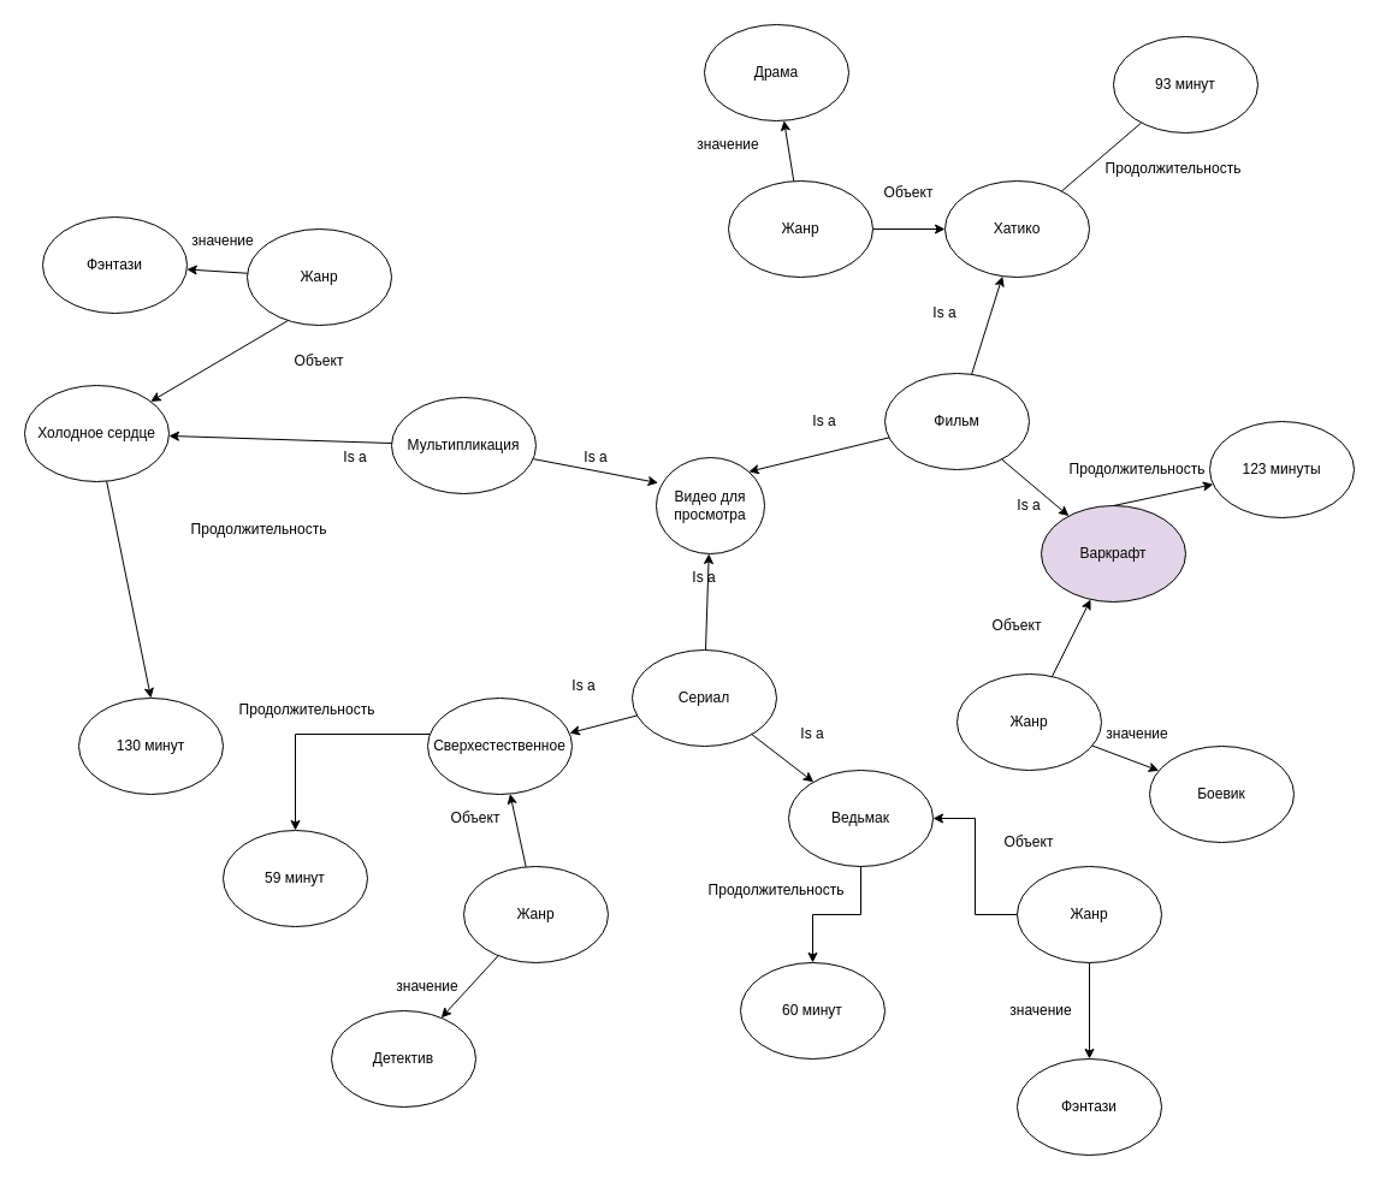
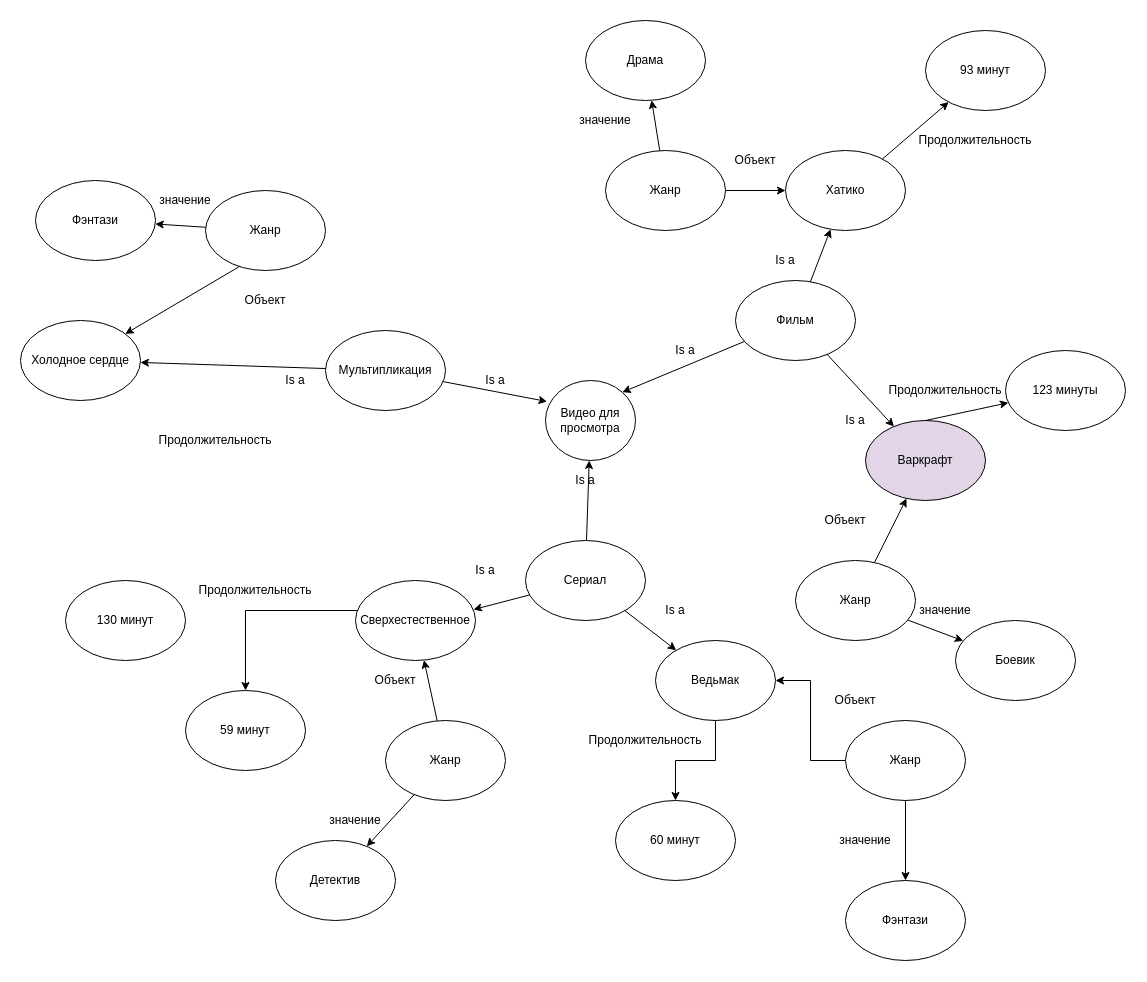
  <mxCell id="0" />
  <mxCell id="1" parent="0" />
  <mxCell id="2" value="Видео для просмотра" style="ellipse;whiteSpace=wrap;html=1;" vertex="1" parent="1"><mxGeometry x="545" y="380" width="90" height="80" as="geometry" /></mxCell>
  <mxCell id="3" value="" style="endArrow=classic;html=1;" edge="1" parent="1" source="4" target="2"><mxGeometry width="50" height="50" relative="1" as="geometry"><mxPoint x="535" y="560" as="sourcePoint" /><mxPoint x="595" y="480" as="targetPoint" /></mxGeometry></mxCell>
  <mxCell id="4" value="Сериал" style="ellipse;whiteSpace=wrap;html=1;" vertex="1" parent="1"><mxGeometry x="525" y="540" width="120" height="80" as="geometry" /></mxCell>
  <mxCell id="5" value="" style="endArrow=classic;html=1;entryX=0.017;entryY=0.263;entryDx=0;entryDy=0;entryPerimeter=0;" edge="1" parent="1" source="6" target="2"><mxGeometry width="50" height="50" relative="1" as="geometry"><mxPoint x="415" y="360" as="sourcePoint" /><mxPoint x="385" y="310" as="targetPoint" /></mxGeometry></mxCell>
  <mxCell id="6" value="Мультипликация" style="ellipse;whiteSpace=wrap;html=1;" vertex="1" parent="1"><mxGeometry x="325" y="330" width="120" height="80" as="geometry" /></mxCell>
  <mxCell id="7" value="" style="endArrow=classic;html=1;entryX=1;entryY=0;entryDx=0;entryDy=0;" edge="1" parent="1" source="8" target="2"><mxGeometry width="50" height="50" relative="1" as="geometry"><mxPoint x="705" y="310" as="sourcePoint" /><mxPoint x="755" y="260" as="targetPoint" /></mxGeometry></mxCell>
- <mxCell id="8" value="Фильм" style="ellipse;whiteSpace=wrap;html=1;" vertex="1" parent="1"><mxGeometry x="735" y="310" width="120" height="80" as="geometry" /></mxCell>
+ <mxCell id="8" value="Фильм" style="ellipse;whiteSpace=wrap;html=1;" vertex="1" parent="1"><mxGeometry x="735" y="280" width="120" height="80" as="geometry" /></mxCell>
  <mxCell id="9" value="" style="endArrow=classic;html=1;" edge="1" parent="1" source="6" target="10"><mxGeometry width="50" height="50" relative="1" as="geometry"><mxPoint x="315" y="280" as="sourcePoint" /><mxPoint x="245" y="360" as="targetPoint" /></mxGeometry></mxCell>
  <mxCell id="10" value="Холодное сердце" style="ellipse;whiteSpace=wrap;html=1;" vertex="1" parent="1"><mxGeometry x="20" y="320" width="120" height="80" as="geometry" /></mxCell>
  <mxCell id="11" value="Жанр" style="ellipse;whiteSpace=wrap;html=1;" vertex="1" parent="1"><mxGeometry x="205" y="190" width="120" height="80" as="geometry" /></mxCell>
  <mxCell id="12" value="" style="endArrow=classic;html=1;exitX=0.283;exitY=0.95;exitDx=0;exitDy=0;exitPerimeter=0;" edge="1" parent="1" source="11" target="10"><mxGeometry width="50" height="50" relative="1" as="geometry"><mxPoint x="145" y="280" as="sourcePoint" /><mxPoint x="195" y="230" as="targetPoint" /></mxGeometry></mxCell>
  <mxCell id="13" value="" style="endArrow=classic;html=1;" edge="1" parent="1" source="11" target="14"><mxGeometry width="50" height="50" relative="1" as="geometry"><mxPoint x="135" y="250" as="sourcePoint" /><mxPoint x="85" y="220" as="targetPoint" /></mxGeometry></mxCell>
  <mxCell id="14" value="Фэнтази" style="ellipse;whiteSpace=wrap;html=1;" vertex="1" parent="1"><mxGeometry x="35" y="180" width="120" height="80" as="geometry" /></mxCell>
  <mxCell id="15" value="" style="endArrow=classic;html=1;" edge="1" parent="1" source="8" target="17"><mxGeometry width="50" height="50" relative="1" as="geometry"><mxPoint x="825" y="250" as="sourcePoint" /><mxPoint x="845" y="200" as="targetPoint" /></mxGeometry></mxCell>
  <mxCell id="16" value="" style="endArrow=classic;html=1;" edge="1" parent="1" source="8" target="31"><mxGeometry width="50" height="50" relative="1" as="geometry"><mxPoint x="925" y="430" as="sourcePoint" /><mxPoint x="965" y="430" as="targetPoint" /></mxGeometry></mxCell>
  <mxCell id="17" value="Хатико" style="ellipse;whiteSpace=wrap;html=1;" vertex="1" parent="1"><mxGeometry x="785" y="150" width="120" height="80" as="geometry" /></mxCell>
  <mxCell id="18" value="" style="endArrow=classic;html=1;" edge="1" parent="1" source="19" target="17"><mxGeometry width="50" height="50" relative="1" as="geometry"><mxPoint x="792" y="110" as="sourcePoint" /><mxPoint x="745" y="140" as="targetPoint" /></mxGeometry></mxCell>
  <mxCell id="19" value="Жанр" style="ellipse;whiteSpace=wrap;html=1;" vertex="1" parent="1"><mxGeometry x="605" y="150" width="120" height="80" as="geometry" /></mxCell>
  <mxCell id="20" value="Драма" style="ellipse;whiteSpace=wrap;html=1;" vertex="1" parent="1"><mxGeometry x="585" y="20" width="120" height="80" as="geometry" /></mxCell>
  <mxCell id="21" value="" style="endArrow=classic;html=1;" edge="1" parent="1" source="19" target="20"><mxGeometry width="50" height="50" relative="1" as="geometry"><mxPoint x="605" y="160" as="sourcePoint" /><mxPoint x="655" y="110" as="targetPoint" /></mxGeometry></mxCell>
  <mxCell id="22" value="Is a" style="text;html=1;strokeColor=none;fillColor=none;align=center;verticalAlign=middle;whiteSpace=wrap;rounded=0;" vertex="1" parent="1"><mxGeometry x="665" y="340" width="40" height="20" as="geometry" /></mxCell>
  <mxCell id="23" value="Is a" style="text;html=1;strokeColor=none;fillColor=none;align=center;verticalAlign=middle;whiteSpace=wrap;rounded=0;" vertex="1" parent="1"><mxGeometry x="475" y="370" width="40" height="20" as="geometry" /></mxCell>
  <mxCell id="24" value="Is a" style="text;html=1;strokeColor=none;fillColor=none;align=center;verticalAlign=middle;whiteSpace=wrap;rounded=0;" vertex="1" parent="1"><mxGeometry x="565" y="470" width="40" height="20" as="geometry" /></mxCell>
- <mxCell id="25" value="" style="endArrow=classic;html=1;entryX=0.5;entryY=0;entryDx=0;entryDy=0;" edge="1" parent="1" source="10" target="28"><mxGeometry width="50" height="50" relative="1" as="geometry"><mxPoint x="165" y="490" as="sourcePoint" /><mxPoint x="135" y="460" as="targetPoint" /></mxGeometry></mxCell>
  <mxCell id="26" value="Продолжительность" style="text;html=1;strokeColor=none;fillColor=none;align=center;verticalAlign=middle;whiteSpace=wrap;rounded=0;rotation=0;" vertex="1" parent="1"><mxGeometry x="195" y="430" width="40" height="20" as="geometry" /></mxCell>
  <mxCell id="27" value="Продолжительность" style="text;html=1;strokeColor=none;fillColor=none;align=center;verticalAlign=middle;whiteSpace=wrap;rounded=0;rotation=0;" vertex="1" parent="1"><mxGeometry x="955" y="130" width="40" height="20" as="geometry" /></mxCell>
  <mxCell id="28" value="130 минут" style="ellipse;whiteSpace=wrap;html=1;" vertex="1" parent="1"><mxGeometry x="65" y="580" width="120" height="80" as="geometry" /></mxCell>
- <mxCell id="29" value="" style="endArrow=none;html=1;" edge="1" parent="1" source="17" target="30"><mxGeometry width="50" height="50" relative="1" as="geometry"><mxPoint x="855" y="130" as="sourcePoint" /><mxPoint x="905" y="80" as="targetPoint" /></mxGeometry></mxCell>
+ <mxCell id="29" value="" style="endArrow=classic;html=1;" edge="1" parent="1" source="17" target="30"><mxGeometry width="50" height="50" relative="1" as="geometry"><mxPoint x="855" y="130" as="sourcePoint" /><mxPoint x="905" y="80" as="targetPoint" /></mxGeometry></mxCell>
  <mxCell id="30" value="93 минут" style="ellipse;whiteSpace=wrap;html=1;" vertex="1" parent="1"><mxGeometry x="925" y="30" width="120" height="80" as="geometry" /></mxCell>
  <mxCell id="31" value="Варкрафт" style="ellipse;whiteSpace=wrap;html=1;fillColor=#e1d5e7;" vertex="1" parent="1"><mxGeometry x="865" y="420" width="120" height="80" as="geometry" /></mxCell>
  <mxCell id="32" value="" style="endArrow=classic;html=1;" edge="1" parent="1" source="34" target="31"><mxGeometry width="50" height="50" relative="1" as="geometry"><mxPoint x="885" y="580" as="sourcePoint" /><mxPoint x="935" y="530" as="targetPoint" /></mxGeometry></mxCell>
  <mxCell id="33" value="" style="endArrow=classic;html=1;" edge="1" parent="1" source="34" target="35"><mxGeometry width="50" height="50" relative="1" as="geometry"><mxPoint x="935" y="650" as="sourcePoint" /><mxPoint x="985" y="600" as="targetPoint" /></mxGeometry></mxCell>
  <mxCell id="34" value="Жанр" style="ellipse;whiteSpace=wrap;html=1;" vertex="1" parent="1"><mxGeometry x="795" y="560" width="120" height="80" as="geometry" /></mxCell>
  <mxCell id="35" value="Боевик" style="ellipse;whiteSpace=wrap;html=1;" vertex="1" parent="1"><mxGeometry x="955" y="620" width="120" height="80" as="geometry" /></mxCell>
  <mxCell id="36" value="" style="endArrow=classic;html=1;exitX=0.5;exitY=0;exitDx=0;exitDy=0;" edge="1" parent="1" source="31" target="38"><mxGeometry width="50" height="50" relative="1" as="geometry"><mxPoint x="945" y="400" as="sourcePoint" /><mxPoint x="985" y="400" as="targetPoint" /></mxGeometry></mxCell>
  <mxCell id="37" value="Продолжительность" style="text;html=1;strokeColor=none;fillColor=none;align=center;verticalAlign=middle;whiteSpace=wrap;rounded=0;rotation=0;" vertex="1" parent="1"><mxGeometry x="925" y="380" width="40" height="20" as="geometry" /></mxCell>
  <mxCell id="38" value="123 минуты" style="ellipse;whiteSpace=wrap;html=1;" vertex="1" parent="1"><mxGeometry x="1005" y="350" width="120" height="80" as="geometry" /></mxCell>
  <mxCell id="39" value="" style="endArrow=classic;html=1;entryX=0.983;entryY=0.363;entryDx=0;entryDy=0;entryPerimeter=0;" edge="1" parent="1" source="4" target="41"><mxGeometry width="50" height="50" relative="1" as="geometry"><mxPoint x="395" y="670" as="sourcePoint" /><mxPoint x="445" y="596" as="targetPoint" /></mxGeometry></mxCell>
  <mxCell id="40" value="" style="edgeStyle=orthogonalEdgeStyle;rounded=0;orthogonalLoop=1;jettySize=auto;html=1;" edge="1" parent="1" source="41" target="42"><mxGeometry relative="1" as="geometry"><Array as="points"><mxPoint x="245" y="610" /></Array></mxGeometry></mxCell>
  <mxCell id="41" value="Сверхестественное" style="ellipse;whiteSpace=wrap;html=1;" vertex="1" parent="1"><mxGeometry x="355" y="580" width="120" height="80" as="geometry" /></mxCell>
  <mxCell id="42" value="59 минут" style="ellipse;whiteSpace=wrap;html=1;" vertex="1" parent="1"><mxGeometry x="185" y="690" width="120" height="80" as="geometry" /></mxCell>
  <mxCell id="43" value="Жанр" style="ellipse;whiteSpace=wrap;html=1;" vertex="1" parent="1"><mxGeometry x="385" y="720" width="120" height="80" as="geometry" /></mxCell>
  <mxCell id="44" value="" style="endArrow=classic;html=1;" edge="1" parent="1" source="43" target="41"><mxGeometry width="50" height="50" relative="1" as="geometry"><mxPoint x="365" y="750" as="sourcePoint" /><mxPoint x="415" y="700" as="targetPoint" /></mxGeometry></mxCell>
  <mxCell id="45" value="Детектив" style="ellipse;whiteSpace=wrap;html=1;" vertex="1" parent="1"><mxGeometry x="275" y="840" width="120" height="80" as="geometry" /></mxCell>
  <mxCell id="46" value="" style="endArrow=classic;html=1;" edge="1" parent="1" source="43" target="45"><mxGeometry width="50" height="50" relative="1" as="geometry"><mxPoint x="435" y="840" as="sourcePoint" /><mxPoint x="385" y="770" as="targetPoint" /></mxGeometry></mxCell>
  <mxCell id="47" value="Продолжительность" style="text;html=1;strokeColor=none;fillColor=none;align=center;verticalAlign=middle;whiteSpace=wrap;rounded=0;rotation=0;" vertex="1" parent="1"><mxGeometry x="235" y="580" width="40" height="20" as="geometry" /></mxCell>
  <mxCell id="48" value="" style="edgeStyle=orthogonalEdgeStyle;rounded=0;orthogonalLoop=1;jettySize=auto;html=1;" edge="1" parent="1" source="50" target="54"><mxGeometry relative="1" as="geometry" /></mxCell>
  <mxCell id="49" value="" style="edgeStyle=orthogonalEdgeStyle;rounded=0;orthogonalLoop=1;jettySize=auto;html=1;" edge="1" parent="1" source="52" target="50"><mxGeometry relative="1" as="geometry"><mxPoint x="825" y="750" as="sourcePoint" /></mxGeometry></mxCell>
  <mxCell id="50" value="Ведьмак" style="ellipse;whiteSpace=wrap;html=1;" vertex="1" parent="1"><mxGeometry x="655" y="640" width="120" height="80" as="geometry" /></mxCell>
  <mxCell id="51" value="" style="edgeStyle=orthogonalEdgeStyle;rounded=0;orthogonalLoop=1;jettySize=auto;html=1;" edge="1" parent="1" source="52" target="53"><mxGeometry relative="1" as="geometry"><mxPoint x="935" y="850" as="sourcePoint" /></mxGeometry></mxCell>
  <mxCell id="52" value="Жанр" style="ellipse;whiteSpace=wrap;html=1;" vertex="1" parent="1"><mxGeometry x="845" y="720" width="120" height="80" as="geometry" /></mxCell>
  <mxCell id="53" value="Фэнтази" style="ellipse;whiteSpace=wrap;html=1;" vertex="1" parent="1"><mxGeometry x="845" y="880" width="120" height="80" as="geometry" /></mxCell>
  <mxCell id="54" value="60 минут" style="ellipse;whiteSpace=wrap;html=1;" vertex="1" parent="1"><mxGeometry x="615" y="800" width="120" height="80" as="geometry" /></mxCell>
  <mxCell id="55" value="" style="endArrow=classic;html=1;" edge="1" parent="1" source="4" target="50"><mxGeometry width="50" height="50" relative="1" as="geometry"><mxPoint x="705" y="620" as="sourcePoint" /><mxPoint x="755" y="570" as="targetPoint" /></mxGeometry></mxCell>
  <mxCell id="56" value="Is a" style="text;html=1;strokeColor=none;fillColor=none;align=center;verticalAlign=middle;whiteSpace=wrap;rounded=0;" vertex="1" parent="1"><mxGeometry x="465" y="560" width="40" height="20" as="geometry" /></mxCell>
  <mxCell id="57" value="Is a" style="text;html=1;strokeColor=none;fillColor=none;align=center;verticalAlign=middle;whiteSpace=wrap;rounded=0;" vertex="1" parent="1"><mxGeometry x="655" y="600" width="40" height="20" as="geometry" /></mxCell>
  <mxCell id="58" value="Is a" style="text;html=1;strokeColor=none;fillColor=none;align=center;verticalAlign=middle;whiteSpace=wrap;rounded=0;" vertex="1" parent="1"><mxGeometry x="835" y="410" width="40" height="20" as="geometry" /></mxCell>
  <mxCell id="59" value="Is a" style="text;html=1;strokeColor=none;fillColor=none;align=center;verticalAlign=middle;whiteSpace=wrap;rounded=0;" vertex="1" parent="1"><mxGeometry x="765" y="250" width="40" height="20" as="geometry" /></mxCell>
  <mxCell id="60" value="Is a" style="text;html=1;strokeColor=none;fillColor=none;align=center;verticalAlign=middle;whiteSpace=wrap;rounded=0;" vertex="1" parent="1"><mxGeometry x="275" y="370" width="40" height="20" as="geometry" /></mxCell>
  <mxCell id="61" value="значение" style="text;html=1;strokeColor=none;fillColor=none;align=center;verticalAlign=middle;whiteSpace=wrap;rounded=0;" vertex="1" parent="1"><mxGeometry x="165" y="190" width="40" height="20" as="geometry" /></mxCell>
  <mxCell id="62" value="значение" style="text;html=1;strokeColor=none;fillColor=none;align=center;verticalAlign=middle;whiteSpace=wrap;rounded=0;" vertex="1" parent="1"><mxGeometry x="585" y="110" width="40" height="20" as="geometry" /></mxCell>
  <mxCell id="63" value="значение" style="text;html=1;strokeColor=none;fillColor=none;align=center;verticalAlign=middle;whiteSpace=wrap;rounded=0;" vertex="1" parent="1"><mxGeometry x="925" y="600" width="40" height="20" as="geometry" /></mxCell>
  <mxCell id="64" value="значение" style="text;html=1;strokeColor=none;fillColor=none;align=center;verticalAlign=middle;whiteSpace=wrap;rounded=0;" vertex="1" parent="1"><mxGeometry x="845" y="830" width="40" height="20" as="geometry" /></mxCell>
  <mxCell id="65" value="значение" style="text;html=1;strokeColor=none;fillColor=none;align=center;verticalAlign=middle;whiteSpace=wrap;rounded=0;" vertex="1" parent="1"><mxGeometry x="335" y="810" width="40" height="20" as="geometry" /></mxCell>
  <mxCell id="66" value="Объект" style="text;html=1;strokeColor=none;fillColor=none;align=center;verticalAlign=middle;whiteSpace=wrap;rounded=0;" vertex="1" parent="1"><mxGeometry x="245" y="290" width="40" height="20" as="geometry" /></mxCell>
  <mxCell id="67" value="Объект" style="text;html=1;strokeColor=none;fillColor=none;align=center;verticalAlign=middle;whiteSpace=wrap;rounded=0;" vertex="1" parent="1"><mxGeometry x="375" y="670" width="40" height="20" as="geometry" /></mxCell>
  <mxCell id="68" value="Объект" style="text;html=1;strokeColor=none;fillColor=none;align=center;verticalAlign=middle;whiteSpace=wrap;rounded=0;" vertex="1" parent="1"><mxGeometry x="835" y="690" width="40" height="20" as="geometry" /></mxCell>
  <mxCell id="69" value="Продолжительность" style="text;html=1;strokeColor=none;fillColor=none;align=center;verticalAlign=middle;whiteSpace=wrap;rounded=0;rotation=0;" vertex="1" parent="1"><mxGeometry x="625" y="730" width="40" height="20" as="geometry" /></mxCell>
  <mxCell id="70" value="Объект" style="text;html=1;strokeColor=none;fillColor=none;align=center;verticalAlign=middle;whiteSpace=wrap;rounded=0;" vertex="1" parent="1"><mxGeometry x="825" y="510" width="40" height="20" as="geometry" /></mxCell>
  <mxCell id="71" value="Объект" style="text;html=1;strokeColor=none;fillColor=none;align=center;verticalAlign=middle;whiteSpace=wrap;rounded=0;" vertex="1" parent="1"><mxGeometry x="735" y="150" width="40" height="20" as="geometry" /></mxCell>
